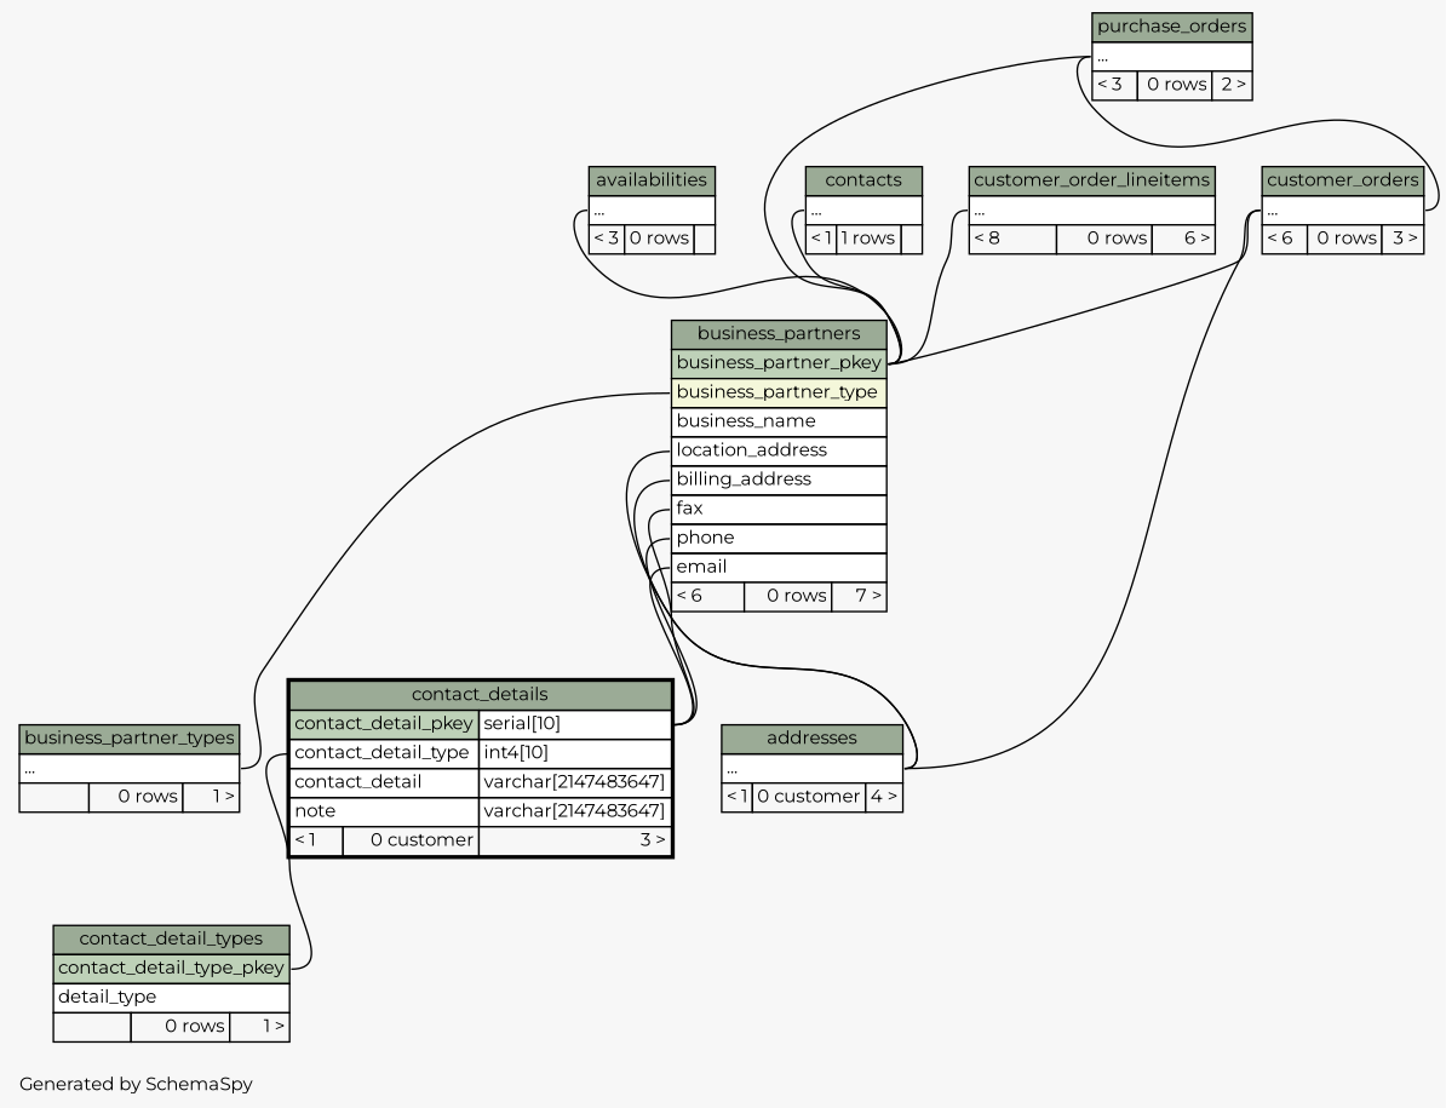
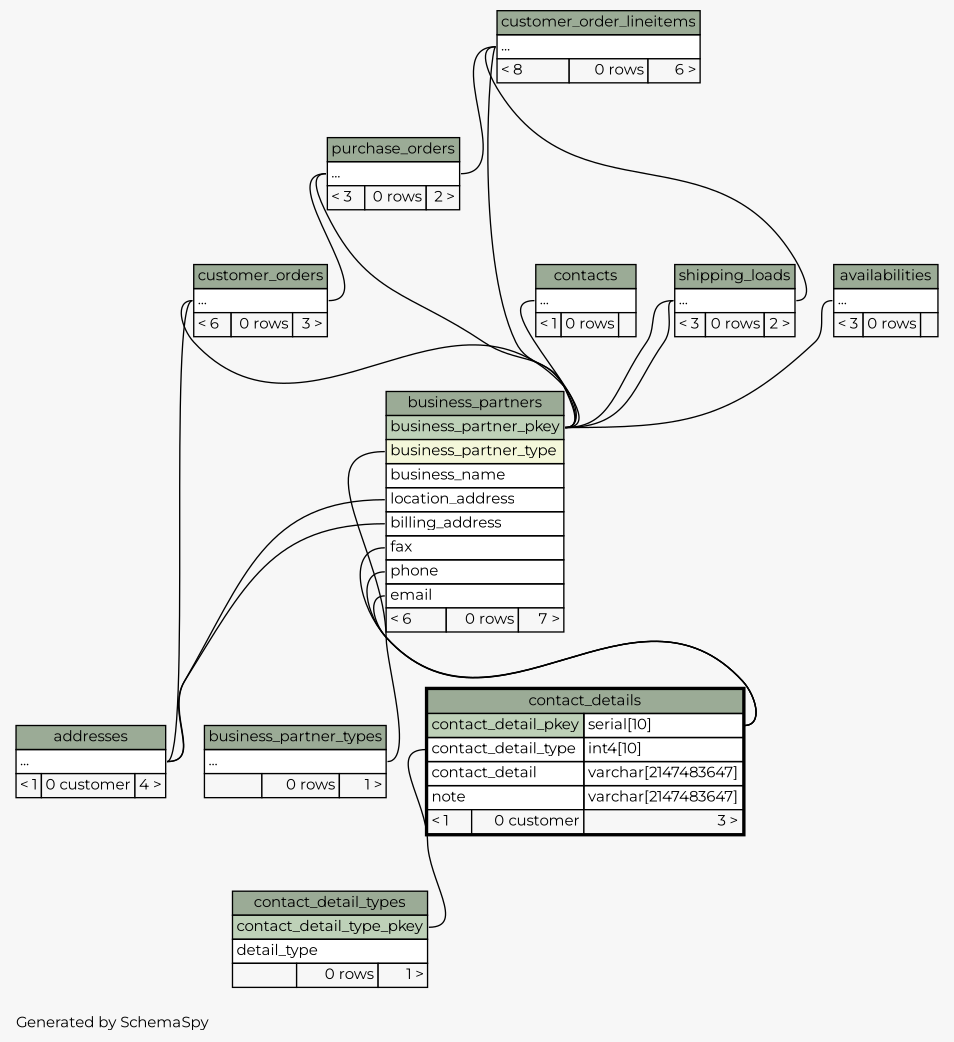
  digraph {
    bgcolor="#f7f7f7"
    fontname=Montserrat
    fontsize=11
    label="\nGenerated by SchemaSpy"
    labeljust=l
    nodesep=0.18
    rankdir=TB
    ranksep=0.46
    node [fontname=Montserrat fontsize=11 shape=plaintext]
    edge [arrowhead=none arrowsize=0.8 arrowtail=crowodot fontname=Montserrat headport="business_partner_pkey:e" tailport="elipses:w"]
    n1 [label=<     <TABLE BORDER="0" CELLBORDER="1" CELLSPACING="0" BGCOLOR="#ffffff">       <TR><TD COLSPAN="3" BGCOLOR="#9bab96" ALIGN="CENTER">availabilities</TD></TR>       <TR><TD PORT="elipses" COLSPAN="3" ALIGN="LEFT">...</TD></TR>       <TR><TD ALIGN="LEFT" BGCOLOR="#f7f7f7">&lt; 3</TD><TD ALIGN="RIGHT" BGCOLOR="#f7f7f7">0 rows</TD><TD ALIGN="RIGHT" BGCOLOR="#f7f7f7">  </TD></TR>     </TABLE>>]
    n2 [label=<     <TABLE BORDER="0" CELLBORDER="1" CELLSPACING="0" BGCOLOR="#ffffff">       <TR><TD COLSPAN="3" BGCOLOR="#9bab96" ALIGN="CENTER">business_partners</TD></TR>       <TR><TD PORT="business_partner_pkey" COLSPAN="3" BGCOLOR="#bed1b8" ALIGN="LEFT">business_partner_pkey</TD></TR>       <TR><TD PORT="business_partner_type" COLSPAN="3" BGCOLOR="#f4f7da" ALIGN="LEFT">business_partner_type</TD></TR>       <TR><TD PORT="business_name" COLSPAN="3" ALIGN="LEFT">business_name</TD></TR>       <TR><TD PORT="location_address" COLSPAN="3" ALIGN="LEFT">location_address</TD></TR>       <TR><TD PORT="billing_address" COLSPAN="3" ALIGN="LEFT">billing_address</TD></TR>       <TR><TD PORT="fax" COLSPAN="3" ALIGN="LEFT">fax</TD></TR>       <TR><TD PORT="phone" COLSPAN="3" ALIGN="LEFT">phone</TD></TR>       <TR><TD PORT="email" COLSPAN="3" ALIGN="LEFT">email</TD></TR>       <TR><TD ALIGN="LEFT" BGCOLOR="#f7f7f7">&lt; 6</TD><TD ALIGN="RIGHT" BGCOLOR="#f7f7f7">0 rows</TD><TD ALIGN="RIGHT" BGCOLOR="#f7f7f7">7 &gt;</TD></TR>     </TABLE>>]
    n3 [label=<     <TABLE BORDER="0" CELLBORDER="1" CELLSPACING="0" BGCOLOR="#ffffff">       <TR><TD COLSPAN="3" BGCOLOR="#9bab96" ALIGN="CENTER">addresses</TD></TR>       <TR><TD PORT="elipses" COLSPAN="3" ALIGN="LEFT">...</TD></TR>       <TR><TD ALIGN="LEFT" BGCOLOR="#f7f7f7">&lt; 1</TD><TD ALIGN="RIGHT" BGCOLOR="#f7f7f7">0 customer</TD><TD ALIGN="RIGHT" BGCOLOR="#f7f7f7">4 &gt;</TD></TR>     </TABLE>>]
    n4 [label=<     <TABLE BORDER="0" CELLBORDER="1" CELLSPACING="0" BGCOLOR="#ffffff">       <TR><TD COLSPAN="3" BGCOLOR="#9bab96" ALIGN="CENTER">business_partner_types</TD></TR>       <TR><TD PORT="elipses" COLSPAN="3" ALIGN="LEFT">...</TD></TR>       <TR><TD ALIGN="LEFT" BGCOLOR="#f7f7f7">  </TD><TD ALIGN="RIGHT" BGCOLOR="#f7f7f7">0 rows</TD><TD ALIGN="RIGHT" BGCOLOR="#f7f7f7">1 &gt;</TD></TR>     </TABLE>>]
    n5 [label=<     <TABLE BORDER="2" CELLBORDER="1" CELLSPACING="0" BGCOLOR="#ffffff">       <TR><TD COLSPAN="3" BGCOLOR="#9bab96" ALIGN="CENTER">contact_details</TD></TR>       <TR><TD PORT="contact_detail_pkey" COLSPAN="2" BGCOLOR="#bed1b8" ALIGN="LEFT">contact_detail_pkey</TD><TD PORT="contact_detail_pkey.type" ALIGN="LEFT">serial[10]</TD></TR>       <TR><TD PORT="contact_detail_type" COLSPAN="2" ALIGN="LEFT">contact_detail_type</TD><TD PORT="contact_detail_type.type" ALIGN="LEFT">int4[10]</TD></TR>       <TR><TD PORT="contact_detail" COLSPAN="2" ALIGN="LEFT">contact_detail</TD><TD PORT="contact_detail.type" ALIGN="LEFT">varchar[2147483647]</TD></TR>       <TR><TD PORT="note" COLSPAN="2" ALIGN="LEFT">note</TD><TD PORT="note.type" ALIGN="LEFT">varchar[2147483647]</TD></TR>       <TR><TD ALIGN="LEFT" BGCOLOR="#f7f7f7">&lt; 1</TD><TD ALIGN="RIGHT" BGCOLOR="#f7f7f7">0 customer</TD><TD ALIGN="RIGHT" BGCOLOR="#f7f7f7">3 &gt;</TD></TR>     </TABLE>>]
    n6 [label=<     <TABLE BORDER="0" CELLBORDER="1" CELLSPACING="0" BGCOLOR="#ffffff">       <TR><TD COLSPAN="3" BGCOLOR="#9bab96" ALIGN="CENTER">contact_detail_types</TD></TR>       <TR><TD PORT="contact_detail_type_pkey" COLSPAN="3" BGCOLOR="#bed1b8" ALIGN="LEFT">contact_detail_type_pkey</TD></TR>       <TR><TD PORT="detail_type" COLSPAN="3" ALIGN="LEFT">detail_type</TD></TR>       <TR><TD ALIGN="LEFT" BGCOLOR="#f7f7f7">  </TD><TD ALIGN="RIGHT" BGCOLOR="#f7f7f7">0 rows</TD><TD ALIGN="RIGHT" BGCOLOR="#f7f7f7">1 &gt;</TD></TR>     </TABLE>>]
-   n7 [label=<     <TABLE BORDER="0" CELLBORDER="1" CELLSPACING="0" BGCOLOR="#ffffff">       <TR><TD COLSPAN="3" BGCOLOR="#9bab96" ALIGN="CENTER">contacts</TD></TR>       <TR><TD PORT="elipses" COLSPAN="3" ALIGN="LEFT">...</TD></TR>       <TR><TD ALIGN="LEFT" BGCOLOR="#f7f7f7">&lt; 1</TD><TD ALIGN="RIGHT" BGCOLOR="#f7f7f7">1 rows</TD><TD ALIGN="RIGHT" BGCOLOR="#f7f7f7">  </TD></TR>     </TABLE>>]
+   n7 [label=<     <TABLE BORDER="0" CELLBORDER="1" CELLSPACING="0" BGCOLOR="#ffffff">       <TR><TD COLSPAN="3" BGCOLOR="#9bab96" ALIGN="CENTER">contacts</TD></TR>       <TR><TD PORT="elipses" COLSPAN="3" ALIGN="LEFT">...</TD></TR>       <TR><TD ALIGN="LEFT" BGCOLOR="#f7f7f7">&lt; 1</TD><TD ALIGN="RIGHT" BGCOLOR="#f7f7f7">0 rows</TD><TD ALIGN="RIGHT" BGCOLOR="#f7f7f7">  </TD></TR>     </TABLE>>]
    n8 [label=<     <TABLE BORDER="0" CELLBORDER="1" CELLSPACING="0" BGCOLOR="#ffffff">       <TR><TD COLSPAN="3" BGCOLOR="#9bab96" ALIGN="CENTER">customer_order_lineitems</TD></TR>       <TR><TD PORT="elipses" COLSPAN="3" ALIGN="LEFT">...</TD></TR>       <TR><TD ALIGN="LEFT" BGCOLOR="#f7f7f7">&lt; 8</TD><TD ALIGN="RIGHT" BGCOLOR="#f7f7f7">0 rows</TD><TD ALIGN="RIGHT" BGCOLOR="#f7f7f7">6 &gt;</TD></TR>     </TABLE>>]
    n9 [label=<     <TABLE BORDER="0" CELLBORDER="1" CELLSPACING="0" BGCOLOR="#ffffff">       <TR><TD COLSPAN="3" BGCOLOR="#9bab96" ALIGN="CENTER">purchase_orders</TD></TR>       <TR><TD PORT="elipses" COLSPAN="3" ALIGN="LEFT">...</TD></TR>       <TR><TD ALIGN="LEFT" BGCOLOR="#f7f7f7">&lt; 3</TD><TD ALIGN="RIGHT" BGCOLOR="#f7f7f7">0 rows</TD><TD ALIGN="RIGHT" BGCOLOR="#f7f7f7">2 &gt;</TD></TR>     </TABLE>>]
+   n10 [label=<     <TABLE BORDER="0" CELLBORDER="1" CELLSPACING="0" BGCOLOR="#ffffff">       <TR><TD COLSPAN="3" BGCOLOR="#9bab96" ALIGN="CENTER">shipping_loads</TD></TR>       <TR><TD PORT="elipses" COLSPAN="3" ALIGN="LEFT">...</TD></TR>       <TR><TD ALIGN="LEFT" BGCOLOR="#f7f7f7">&lt; 3</TD><TD ALIGN="RIGHT" BGCOLOR="#f7f7f7">0 rows</TD><TD ALIGN="RIGHT" BGCOLOR="#f7f7f7">2 &gt;</TD></TR>     </TABLE>>]
    n11 [label=<     <TABLE BORDER="0" CELLBORDER="1" CELLSPACING="0" BGCOLOR="#ffffff">       <TR><TD COLSPAN="3" BGCOLOR="#9bab96" ALIGN="CENTER">customer_orders</TD></TR>       <TR><TD PORT="elipses" COLSPAN="3" ALIGN="LEFT">...</TD></TR>       <TR><TD ALIGN="LEFT" BGCOLOR="#f7f7f7">&lt; 6</TD><TD ALIGN="RIGHT" BGCOLOR="#f7f7f7">0 rows</TD><TD ALIGN="RIGHT" BGCOLOR="#f7f7f7">3 &gt;</TD></TR>     </TABLE>>]
    n1 -> n2
    n2 -> n3 [headport="elipses:e" tailport="billing_address:w"]
    n2 -> n3 [headport="elipses:e" tailport="location_address:w"]
    n2 -> n4 [headport="elipses:e" tailport="business_partner_type:w"]
    n2 -> n5 [headport="contact_detail_pkey.type:e" tailport="email:w"]
    n2 -> n5 [headport="contact_detail_pkey.type:e" tailport="fax:w"]
    n2 -> n5 [headport="contact_detail_pkey.type:e" tailport="phone:w"]
    n5 -> n6 [headport="contact_detail_type_pkey:e" tailport="contact_detail_type:w"]
    n7 -> n2
    n8 -> n2
+   n8 -> n9 [headport="elipses:e"]
+   n8 -> n10 [headport="elipses:e"]
    n9 -> n2
    n9 -> n11 [headport="elipses:e"]
+   n10 -> n2
+   n10 -> n2
    n11 -> n2
    n11 -> n3 [headport="elipses:e"]
  }
